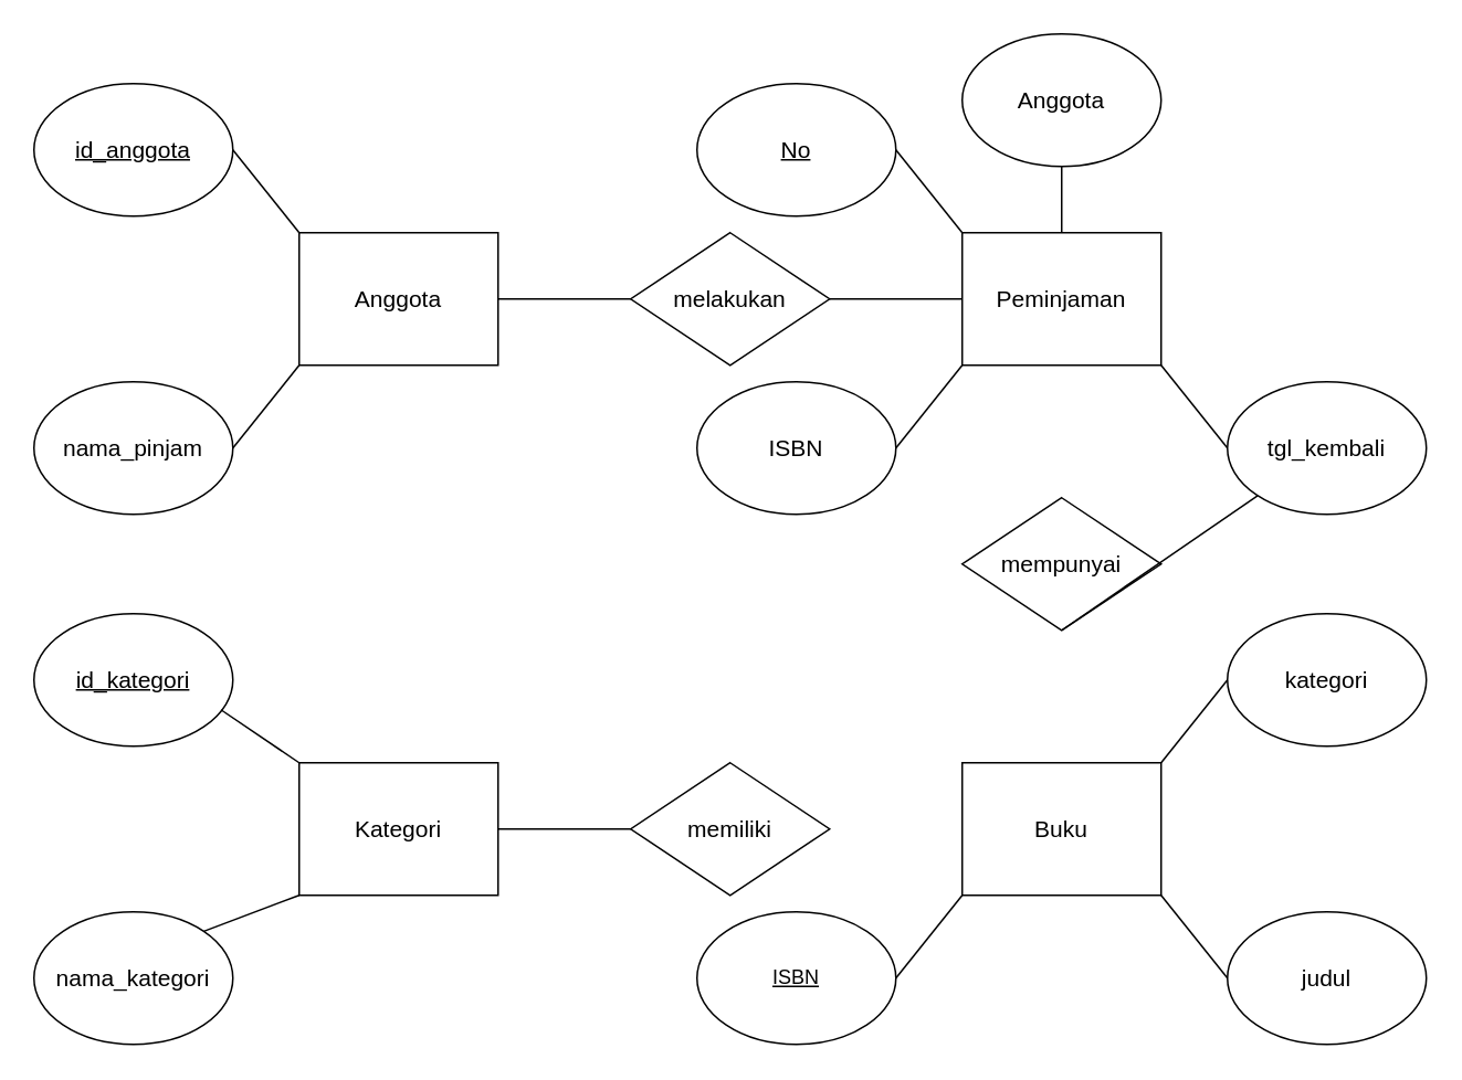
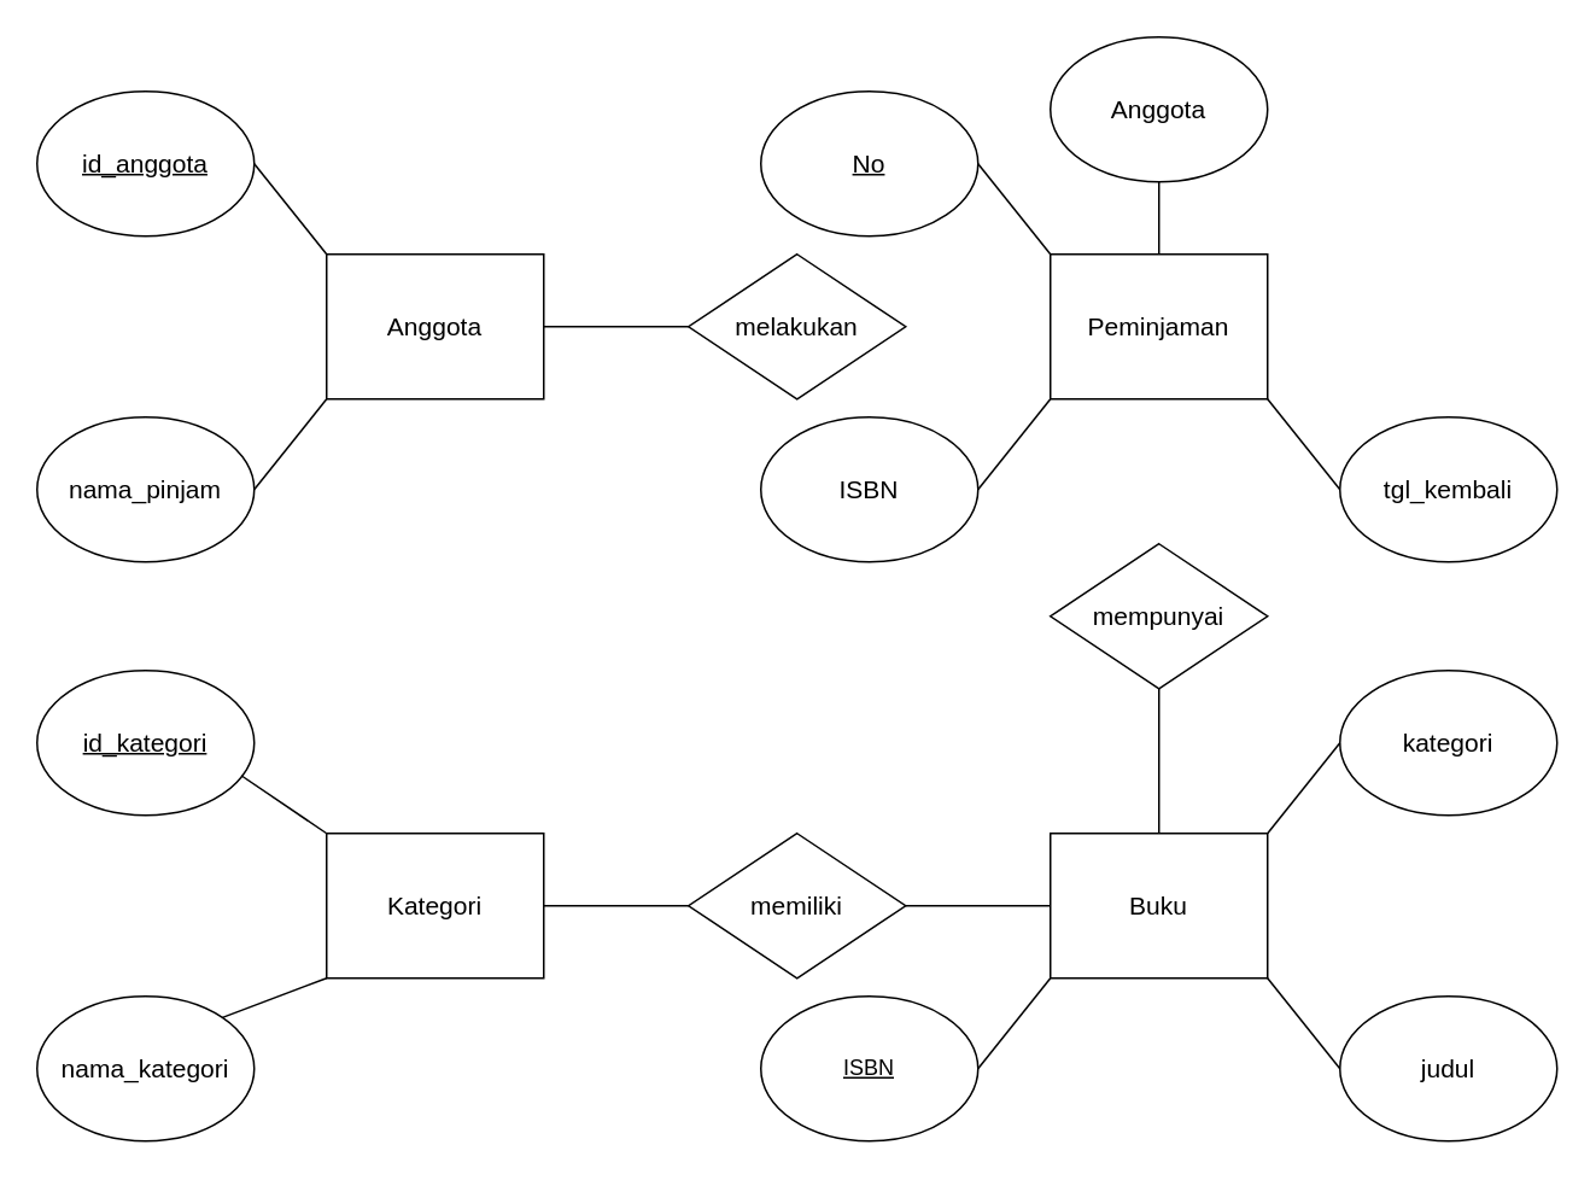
  <mxCell id="0" />
  <mxCell id="1" parent="0" />
  <mxCell id="2" value="&lt;font style=&quot;font-size: 14px;&quot;&gt;Anggota&lt;/font&gt;" style="whiteSpace=wrap;html=1;align=center;" vertex="1" parent="1"><mxGeometry x="180" y="140" width="120" height="80" as="geometry" /></mxCell>
  <mxCell id="3" value="&lt;font style=&quot;font-size: 14px;&quot;&gt;id_anggota&lt;/font&gt;" style="ellipse;whiteSpace=wrap;html=1;align=center;fontStyle=4;" vertex="1" parent="1"><mxGeometry y="50" width="120" height="80" as="geometry" x="20" /></mxCell>
  <mxCell id="4" value="" style="endArrow=none;html=1;rounded=0;exitX=1;exitY=0.5;exitDx=0;exitDy=0;entryX=0;entryY=0;entryDx=0;entryDy=0;" edge="1" parent="1" source="3" target="2"><mxGeometry relative="1" as="geometry"><mxPoint x="140" y="110" as="sourcePoint" /><mxPoint x="300" y="110" as="targetPoint" /></mxGeometry></mxCell>
  <mxCell id="5" value="&lt;font style=&quot;font-size: 14px;&quot;&gt;nama_pinjam&lt;/font&gt;" style="ellipse;whiteSpace=wrap;html=1;align=center;" vertex="1" parent="1"><mxGeometry y="230" width="120" height="80" as="geometry" x="20" /></mxCell>
  <mxCell id="6" value="" style="endArrow=none;html=1;rounded=0;exitX=0;exitY=1;exitDx=0;exitDy=0;entryX=1;entryY=0.5;entryDx=0;entryDy=0;" edge="1" parent="1" source="2" target="5"><mxGeometry relative="1" as="geometry"><mxPoint x="120" y="190" as="sourcePoint" /><mxPoint x="110" y="270" as="targetPoint" /></mxGeometry></mxCell>
  <mxCell id="7" value="" style="endArrow=none;html=1;rounded=0;entryX=0;entryY=0.5;entryDx=0;entryDy=0;exitX=1;exitY=0.5;exitDx=0;exitDy=0;" edge="1" parent="1" source="2" target="13"><mxGeometry relative="1" as="geometry"><mxPoint x="270" y="160" as="sourcePoint" /><mxPoint x="294.645" y="185.858" as="targetPoint" /></mxGeometry></mxCell>
  <mxCell id="8" value="&lt;font style=&quot;font-size: 14px;&quot;&gt;Peminjaman&lt;/font&gt;" style="whiteSpace=wrap;html=1;align=center;" vertex="1" parent="1"><mxGeometry x="580" y="140" width="120" height="80" as="geometry" /></mxCell>
  <mxCell id="9" value="&lt;font style=&quot;font-size: 14px;&quot;&gt;No&lt;/font&gt;" style="ellipse;whiteSpace=wrap;html=1;align=center;fontStyle=4;" vertex="1" parent="1"><mxGeometry x="420" y="50" width="120" height="80" as="geometry" /></mxCell>
  <mxCell id="10" value="" style="endArrow=none;html=1;rounded=0;exitX=1;exitY=0.5;exitDx=0;exitDy=0;entryX=0;entryY=0;entryDx=0;entryDy=0;" edge="1" parent="1" source="9" target="8"><mxGeometry relative="1" as="geometry"><mxPoint x="590" y="110" as="sourcePoint" /><mxPoint x="750" y="110" as="targetPoint" /></mxGeometry></mxCell>
  <mxCell id="11" value="&lt;font style=&quot;font-size: 14px;&quot;&gt;ISBN&lt;/font&gt;" style="ellipse;whiteSpace=wrap;html=1;align=center;" vertex="1" parent="1"><mxGeometry x="420" y="230" width="120" height="80" as="geometry" /></mxCell>
  <mxCell id="12" value="" style="endArrow=none;html=1;rounded=0;exitX=0;exitY=1;exitDx=0;exitDy=0;entryX=1;entryY=0.5;entryDx=0;entryDy=0;" edge="1" parent="1" source="8" target="11"><mxGeometry relative="1" as="geometry"><mxPoint x="570" y="190" as="sourcePoint" /><mxPoint x="730" y="190" as="targetPoint" /></mxGeometry></mxCell>
  <mxCell id="13" value="&lt;font style=&quot;font-size: 14px;&quot;&gt;melakukan&lt;/font&gt;" style="shape=rhombus;perimeter=rhombusPerimeter;whiteSpace=wrap;html=1;align=center;" vertex="1" parent="1"><mxGeometry x="380" y="140" width="120" height="80" as="geometry" /></mxCell>
  <mxCell id="14" value="&lt;font style=&quot;font-size: 14px;&quot;&gt;Buku&lt;/font&gt;" style="whiteSpace=wrap;html=1;align=center;" vertex="1" parent="1"><mxGeometry x="580" y="460" width="120" height="80" as="geometry" /></mxCell>
  <mxCell id="15" value="ISBN" style="ellipse;whiteSpace=wrap;html=1;align=center;fontStyle=4;" vertex="1" parent="1"><mxGeometry x="420" y="550" width="120" height="80" as="geometry" /></mxCell>
  <mxCell id="16" value="" style="endArrow=none;html=1;rounded=0;exitX=1;exitY=0.5;exitDx=0;exitDy=0;entryX=0;entryY=1;entryDx=0;entryDy=0;" edge="1" parent="1" source="15" target="14"><mxGeometry relative="1" as="geometry"><mxPoint x="670" y="330" as="sourcePoint" /><mxPoint x="830" y="330" as="targetPoint" /></mxGeometry></mxCell>
  <mxCell id="17" value="&lt;font style=&quot;font-size: 14px;&quot;&gt;kategori&lt;/font&gt;" style="ellipse;whiteSpace=wrap;html=1;align=center;" vertex="1" parent="1"><mxGeometry x="740" y="370" width="120" height="80" as="geometry" /></mxCell>
  <mxCell id="18" value="&lt;font style=&quot;font-size: 14px;&quot;&gt;judul&lt;/font&gt;" style="ellipse;whiteSpace=wrap;html=1;align=center;" vertex="1" parent="1"><mxGeometry x="740" y="550" width="120" height="80" as="geometry" /></mxCell>
  <mxCell id="19" value="" style="endArrow=none;html=1;rounded=0;exitX=1;exitY=1;exitDx=0;exitDy=0;entryX=0;entryY=0.5;entryDx=0;entryDy=0;" edge="1" parent="1" source="14" target="18"><mxGeometry relative="1" as="geometry"><mxPoint x="580" y="460" as="sourcePoint" /><mxPoint x="740" y="460" as="targetPoint" /></mxGeometry></mxCell>
  <mxCell id="20" value="" style="endArrow=none;html=1;rounded=0;exitX=1;exitY=0;exitDx=0;exitDy=0;entryX=0;entryY=0.5;entryDx=0;entryDy=0;" edge="1" parent="1" source="14" target="17"><mxGeometry relative="1" as="geometry"><mxPoint x="770" y="440" as="sourcePoint" /><mxPoint x="930" y="440" as="targetPoint" /></mxGeometry></mxCell>
  <mxCell id="21" value="&lt;font style=&quot;font-size: 14px;&quot;&gt;Anggota&lt;/font&gt;" style="ellipse;whiteSpace=wrap;html=1;align=center;" vertex="1" parent="1"><mxGeometry x="580" y="20" width="120" height="80" as="geometry" /></mxCell>
  <mxCell id="22" value="" style="endArrow=none;html=1;rounded=0;exitX=0.5;exitY=0;exitDx=0;exitDy=0;entryX=0.5;entryY=1;entryDx=0;entryDy=0;" edge="1" parent="1" source="8" target="21"><mxGeometry relative="1" as="geometry"><mxPoint x="700" y="100" as="sourcePoint" /><mxPoint x="920" y="90" as="targetPoint" /></mxGeometry></mxCell>
- <mxCell id="23" value="" style="endArrow=none;html=1;rounded=0;entryX=0;entryY=0.5;entryDx=0;entryDy=0;exitX=1;exitY=0.5;exitDx=0;exitDy=0;" edge="1" parent="1" source="13" target="8"><mxGeometry relative="1" as="geometry"><mxPoint x="530" y="180" as="sourcePoint" /><mxPoint x="560" y="210" as="targetPoint" /></mxGeometry></mxCell>
  <mxCell id="24" value="" style="endArrow=none;html=1;rounded=0;exitX=1;exitY=1;exitDx=0;exitDy=0;entryX=0;entryY=0.5;entryDx=0;entryDy=0;" edge="1" parent="1" source="8" target="25"><mxGeometry relative="1" as="geometry"><mxPoint x="740" y="170" as="sourcePoint" /><mxPoint x="757.574" y="271.716" as="targetPoint" /></mxGeometry></mxCell>
  <mxCell id="25" value="&lt;font style=&quot;font-size: 14px;&quot;&gt;tgl_kembali&lt;/font&gt;" style="ellipse;whiteSpace=wrap;html=1;align=center;" vertex="1" parent="1"><mxGeometry x="740" y="230" width="120" height="80" as="geometry" /></mxCell>
  <mxCell id="26" value="&lt;font style=&quot;font-size: 14px;&quot;&gt;mempunyai&lt;/font&gt;" style="shape=rhombus;perimeter=rhombusPerimeter;whiteSpace=wrap;html=1;align=center;" vertex="1" parent="1"><mxGeometry x="580" y="300" width="120" height="80" as="geometry" /></mxCell>
  <mxCell id="27" value="&lt;font style=&quot;font-size: 14px;&quot;&gt;memiliki&lt;/font&gt;" style="shape=rhombus;perimeter=rhombusPerimeter;whiteSpace=wrap;html=1;align=center;" vertex="1" parent="1"><mxGeometry x="380" y="460" width="120" height="80" as="geometry" /></mxCell>
- <mxCell id="28" value="" style="endArrow=none;html=1;rounded=0;exitX=0.5;exitY=1;exitDx=0;exitDy=0;" edge="1" parent="1" source="26" target="25"><mxGeometry relative="1" as="geometry"><mxPoint x="440" y="380" as="sourcePoint" /><mxPoint x="600" y="380" as="targetPoint" /></mxGeometry></mxCell>
+ <mxCell id="28" value="" style="endArrow=none;html=1;rounded=0;exitX=0.5;exitY=1;exitDx=0;exitDy=0;entryX=0.5;entryY=0;entryDx=0;entryDy=0;" edge="1" parent="1" source="26" target="14"><mxGeometry relative="1" as="geometry"><mxPoint x="440" y="380" as="sourcePoint" /><mxPoint x="600" y="380" as="targetPoint" /></mxGeometry></mxCell>
  <mxCell id="29" value="" style="endArrow=none;html=1;rounded=0;exitX=0;exitY=0.5;exitDx=0;exitDy=0;entryX=1;entryY=0.5;entryDx=0;entryDy=0;" edge="1" parent="1" source="27" target="31"><mxGeometry relative="1" as="geometry"><mxPoint x="420" y="610" as="sourcePoint" /><mxPoint x="580" y="610" as="targetPoint" /></mxGeometry></mxCell>
+ <mxCell id="30" value="" style="endArrow=none;html=1;rounded=0;exitX=0;exitY=0.5;exitDx=0;exitDy=0;entryX=1;entryY=0.5;entryDx=0;entryDy=0;" edge="1" parent="1" source="14" target="27"><mxGeometry relative="1" as="geometry"><mxPoint x="600" y="499" as="sourcePoint" /><mxPoint x="760" y="499" as="targetPoint" /></mxGeometry></mxCell>
  <mxCell id="31" value="&lt;font style=&quot;font-size: 14px;&quot;&gt;Kategori&lt;/font&gt;" style="whiteSpace=wrap;html=1;align=center;" vertex="1" parent="1"><mxGeometry x="180" y="460" width="120" height="80" as="geometry" /></mxCell>
  <mxCell id="32" value="&lt;font style=&quot;font-size: 14px;&quot;&gt;id_kategori&lt;/font&gt;" style="ellipse;whiteSpace=wrap;html=1;align=center;fontStyle=4;" vertex="1" parent="1"><mxGeometry y="370" width="120" height="80" as="geometry" x="20" /></mxCell>
  <mxCell id="33" value="" style="endArrow=none;html=1;rounded=0;exitX=0.94;exitY=0.725;exitDx=0;exitDy=0;exitPerimeter=0;entryX=0;entryY=0;entryDx=0;entryDy=0;" edge="1" parent="1" source="32" target="31"><mxGeometry relative="1" as="geometry"><mxPoint x="190" y="440" as="sourcePoint" /><mxPoint x="350" y="440" as="targetPoint" /></mxGeometry></mxCell>
  <mxCell id="34" value="&lt;font style=&quot;font-size: 14px;&quot;&gt;nama_kategori&lt;/font&gt;" style="ellipse;whiteSpace=wrap;html=1;align=center;" vertex="1" parent="1"><mxGeometry y="550" width="120" height="80" as="geometry" x="20" /></mxCell>
  <mxCell id="35" value="" style="endArrow=none;html=1;rounded=0;exitX=0;exitY=1;exitDx=0;exitDy=0;entryX=1;entryY=0;entryDx=0;entryDy=0;" edge="1" parent="1" source="31" target="34"><mxGeometry relative="1" as="geometry"><mxPoint x="170" y="520" as="sourcePoint" /><mxPoint x="330" y="520" as="targetPoint" /></mxGeometry></mxCell>
